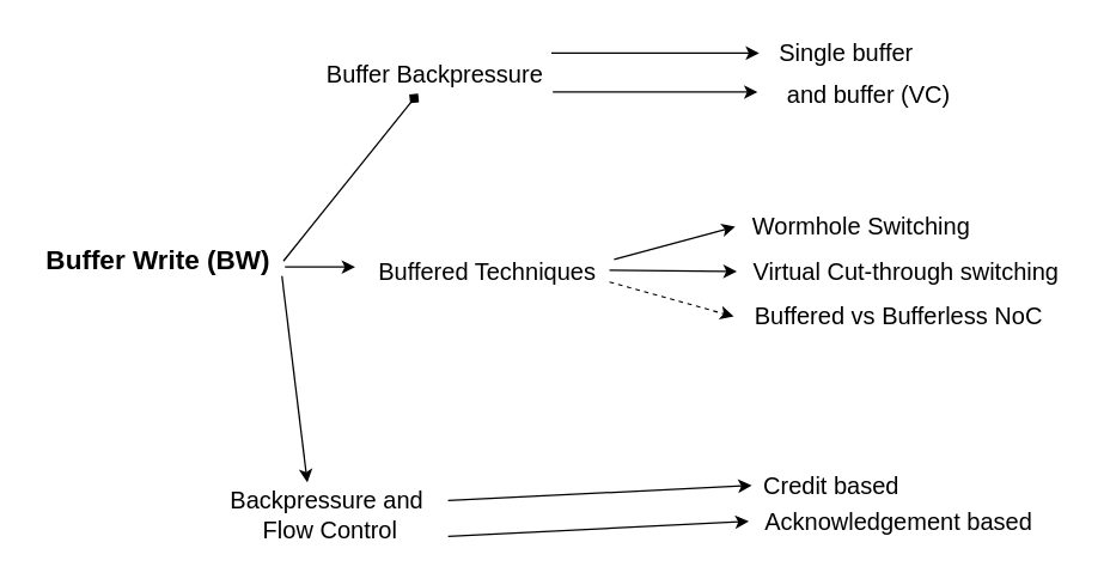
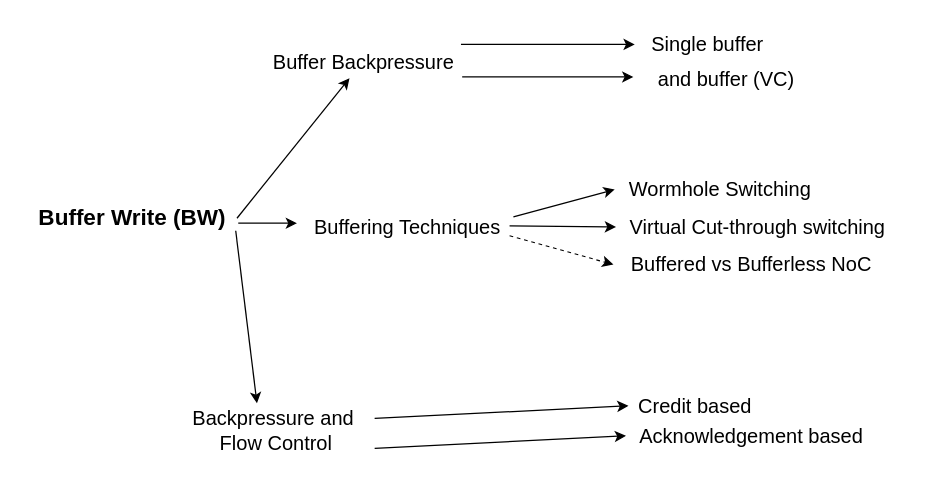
  <mxCell id="0" />
  <mxCell id="1" parent="0" />
  <mxCell id="2" value="&lt;font style=&quot;font-size: 18px;&quot;&gt;&lt;b&gt;Buffer Write (BW)&lt;/b&gt;&lt;/font&gt;" style="text;html=1;align=center;verticalAlign=middle;resizable=0;points=[];autosize=1;strokeColor=none;fillColor=none;" vertex="1" parent="1"><mxGeometry x="20" y="154" width="170" height="40" as="geometry" /></mxCell>
- <mxCell id="3" value="" style="endArrow=diamond;html=1;rounded=0;exitX=0.994;exitY=0.5;exitDx=0;exitDy=0;exitPerimeter=0;entryX=0.431;entryY=0.933;entryDx=0;entryDy=0;entryPerimeter=0;" edge="1" parent="1" source="2" target="4"><mxGeometry width="50" height="50" relative="1" as="geometry"><mxPoint x="260" y="64" as="sourcePoint" /><mxPoint x="320" y="54" as="targetPoint" /></mxGeometry></mxCell>
+ <mxCell id="3" value="" style="endArrow=classic;html=1;rounded=0;exitX=0.994;exitY=0.5;exitDx=0;exitDy=0;exitPerimeter=0;entryX=0.431;entryY=0.933;entryDx=0;entryDy=0;entryPerimeter=0;" edge="1" parent="1" source="2" target="4"><mxGeometry width="50" height="50" relative="1" as="geometry"><mxPoint x="260" y="64" as="sourcePoint" /><mxPoint x="320" y="54" as="targetPoint" /></mxGeometry></mxCell>
  <mxCell id="4" value="&lt;font style=&quot;font-size: 16px;&quot;&gt;Buffer Backpressure&lt;/font&gt;" style="text;html=1;align=center;verticalAlign=middle;resizable=0;points=[];autosize=1;strokeColor=none;fillColor=none;rounded=1;arcSize=0;" vertex="1" parent="1"><mxGeometry x="210" y="34" width="160" height="30" as="geometry" /></mxCell>
  <mxCell id="5" value="" style="endArrow=classic;html=1;rounded=0;exitX=0.988;exitY=0.033;exitDx=0;exitDy=0;exitPerimeter=0;entryX=-0.027;entryY=0.5;entryDx=0;entryDy=0;entryPerimeter=0;" edge="1" parent="1" source="4" target="6"><mxGeometry width="50" height="50" relative="1" as="geometry"><mxPoint x="470" y="14" as="sourcePoint" /><mxPoint x="591" y="14" as="targetPoint" /></mxGeometry></mxCell>
  <mxCell id="6" value="&lt;font style=&quot;font-size: 16px;&quot;&gt;Single buffer&lt;/font&gt;" style="text;html=1;align=center;verticalAlign=middle;resizable=0;points=[];autosize=1;strokeColor=none;fillColor=none;" vertex="1" parent="1"><mxGeometry x="510" y="20" width="110" height="30" as="geometry" /></mxCell>
  <mxCell id="7" value="" style="endArrow=classic;html=1;rounded=0;exitX=0.994;exitY=0.9;exitDx=0;exitDy=0;exitPerimeter=0;entryX=-0.029;entryY=0.433;entryDx=0;entryDy=0;entryPerimeter=0;" edge="1" parent="1" source="4" target="8"><mxGeometry width="50" height="50" relative="1" as="geometry"><mxPoint x="470" y="84" as="sourcePoint" /><mxPoint x="591" y="84" as="targetPoint" /></mxGeometry></mxCell>
  <mxCell id="8" value="&lt;font style=&quot;font-size: 16px;&quot;&gt;and buffer (VC)&lt;/font&gt;" style="text;html=1;align=center;verticalAlign=middle;resizable=0;points=[];autosize=1;strokeColor=none;fillColor=none;" vertex="1" parent="1"><mxGeometry x="510" y="48" width="140" height="30" as="geometry" /></mxCell>
- <mxCell id="9" value="&lt;font style=&quot;font-size: 16px;&quot;&gt;Buffered Techniques&lt;/font&gt;" style="text;html=1;align=center;verticalAlign=middle;resizable=0;points=[];autosize=1;strokeColor=none;fillColor=none;" vertex="1" parent="1"><mxGeometry x="240" y="166" width="170" height="30" as="geometry" /></mxCell>
+ <mxCell id="9" value="&lt;font style=&quot;font-size: 16px;&quot;&gt;Buffering Techniques&lt;/font&gt;" style="text;html=1;align=center;verticalAlign=middle;resizable=0;points=[];autosize=1;strokeColor=none;fillColor=none;" vertex="1" parent="1"><mxGeometry x="240" y="166" width="170" height="30" as="geometry" /></mxCell>
  <mxCell id="10" value="" style="endArrow=classic;html=1;rounded=0;exitX=1;exitY=0.6;exitDx=0;exitDy=0;exitPerimeter=0;entryX=-0.018;entryY=0.4;entryDx=0;entryDy=0;entryPerimeter=0;" edge="1" parent="1" source="2" target="9"><mxGeometry width="50" height="50" relative="1" as="geometry"><mxPoint x="209" y="64" as="sourcePoint" /><mxPoint x="330" y="64" as="targetPoint" /></mxGeometry></mxCell>
  <mxCell id="11" value="" style="endArrow=classic;html=1;rounded=0;exitX=1;exitY=0.233;exitDx=0;exitDy=0;exitPerimeter=0;entryX=0.006;entryY=0.5;entryDx=0;entryDy=0;entryPerimeter=0;" edge="1" parent="1" source="9" target="14"><mxGeometry width="50" height="50" relative="1" as="geometry"><mxPoint x="416" y="148" as="sourcePoint" /><mxPoint x="530" y="154" as="targetPoint" /></mxGeometry></mxCell>
  <mxCell id="12" value="" style="endArrow=classic;html=1;rounded=0;exitX=0.982;exitY=0.467;exitDx=0;exitDy=0;exitPerimeter=0;entryX=0.009;entryY=0.5;entryDx=0;entryDy=0;entryPerimeter=0;" edge="1" parent="1" source="9" target="15"><mxGeometry width="50" height="50" relative="1" as="geometry"><mxPoint x="415" y="198.5" as="sourcePoint" /><mxPoint x="536" y="198.5" as="targetPoint" /></mxGeometry></mxCell>
  <mxCell id="13" value="" style="endArrow=classic;html=1;rounded=0;exitX=0.982;exitY=0.733;exitDx=0;exitDy=0;exitPerimeter=0;entryX=0;entryY=0.5;entryDx=0;entryDy=0;entryPerimeter=0;dashed=1;" edge="1" parent="1" source="9" target="16"><mxGeometry width="50" height="50" relative="1" as="geometry"><mxPoint x="415" y="234" as="sourcePoint" /><mxPoint x="536" y="234" as="targetPoint" /></mxGeometry></mxCell>
  <mxCell id="14" value="&lt;font style=&quot;font-size: 16px;&quot;&gt;Wormhole Switching&lt;/font&gt;" style="text;html=1;align=center;verticalAlign=middle;resizable=0;points=[];autosize=1;strokeColor=none;fillColor=none;" vertex="1" parent="1"><mxGeometry x="490" y="136" width="170" height="30" as="geometry" /></mxCell>
  <mxCell id="15" value="&lt;font style=&quot;font-size: 16px;&quot;&gt;Virtual Cut-through switching&lt;/font&gt;" style="text;html=1;align=center;verticalAlign=middle;resizable=0;points=[];autosize=1;strokeColor=none;fillColor=none;" vertex="1" parent="1"><mxGeometry x="490" y="166" width="230" height="30" as="geometry" /></mxCell>
  <mxCell id="16" value="&lt;font style=&quot;font-size: 16px;&quot;&gt;Buffered vs Bufferless NoC&lt;/font&gt;" style="text;html=1;align=center;verticalAlign=middle;resizable=0;points=[];autosize=1;strokeColor=none;fillColor=none;" vertex="1" parent="1"><mxGeometry x="490" y="196" width="220" height="30" as="geometry" /></mxCell>
  <mxCell id="17" value="&lt;font style=&quot;font-size: 16px;&quot;&gt;Backpressure and&amp;nbsp;&lt;/font&gt;&lt;div&gt;&lt;font style=&quot;font-size: 16px;&quot;&gt;Flow Control&lt;/font&gt;&lt;/div&gt;" style="text;html=1;align=center;verticalAlign=middle;resizable=0;points=[];autosize=1;strokeColor=none;fillColor=none;" vertex="1" parent="1"><mxGeometry x="140" y="319" width="160" height="50" as="geometry" /></mxCell>
  <mxCell id="18" value="" style="endArrow=classic;html=1;rounded=0;exitX=0.994;exitY=0.3;exitDx=0;exitDy=0;exitPerimeter=0;entryX=0.018;entryY=0.5;entryDx=0;entryDy=0;entryPerimeter=0;" edge="1" parent="1" source="17" target="19"><mxGeometry width="50" height="50" relative="1" as="geometry"><mxPoint x="416" y="324" as="sourcePoint" /><mxPoint x="537" y="324" as="targetPoint" /></mxGeometry></mxCell>
  <mxCell id="19" value="&lt;font style=&quot;font-size: 16px;&quot;&gt;Credit based&lt;/font&gt;" style="text;html=1;align=center;verticalAlign=middle;resizable=0;points=[];autosize=1;strokeColor=none;fillColor=none;" vertex="1" parent="1"><mxGeometry x="500" y="309" width="110" height="30" as="geometry" /></mxCell>
  <mxCell id="20" value="" style="endArrow=classic;html=1;rounded=0;exitX=0.994;exitY=0.78;exitDx=0;exitDy=0;exitPerimeter=0;entryX=0;entryY=0.5;entryDx=0;entryDy=0;entryPerimeter=0;" edge="1" parent="1" source="17" target="21"><mxGeometry width="50" height="50" relative="1" as="geometry"><mxPoint x="416" y="354" as="sourcePoint" /><mxPoint x="530" y="354" as="targetPoint" /></mxGeometry></mxCell>
  <mxCell id="21" value="&lt;font style=&quot;font-size: 16px;&quot;&gt;Acknowledgement based&lt;/font&gt;" style="text;html=1;align=center;verticalAlign=middle;resizable=0;points=[];autosize=1;strokeColor=none;fillColor=none;" vertex="1" parent="1"><mxGeometry x="500" y="333" width="200" height="30" as="geometry" /></mxCell>
  <mxCell id="22" value="" style="endArrow=classic;html=1;rounded=0;exitX=0.988;exitY=0.75;exitDx=0;exitDy=0;exitPerimeter=0;entryX=0.406;entryY=0.06;entryDx=0;entryDy=0;entryPerimeter=0;" edge="1" parent="1" source="2" target="17"><mxGeometry width="50" height="50" relative="1" as="geometry"><mxPoint x="211" y="82" as="sourcePoint" /><mxPoint x="260" y="334" as="targetPoint" /></mxGeometry></mxCell>
